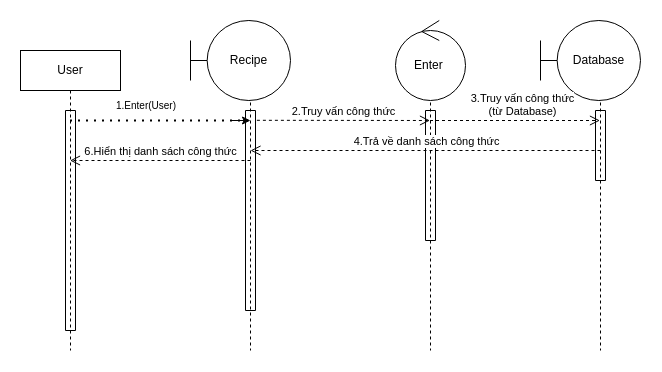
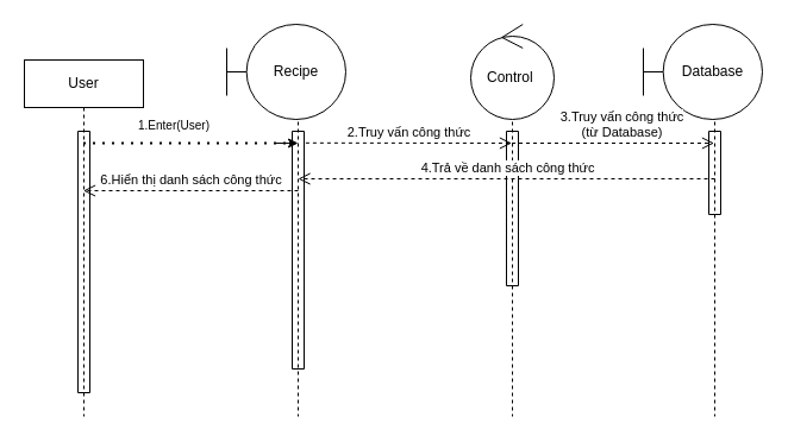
  <mxCell id="0" />
  <mxCell id="1" parent="0" />
  <mxCell id="2" value="User" style="shape=umlLifeline;perimeter=lifelinePerimeter;whiteSpace=wrap;html=1;container=0;dropTarget=0;collapsible=0;recursiveResize=0;outlineConnect=0;portConstraint=eastwest;newEdgeStyle={&quot;edgeStyle&quot;:&quot;elbowEdgeStyle&quot;,&quot;elbow&quot;:&quot;vertical&quot;,&quot;curved&quot;:0,&quot;rounded&quot;:0};" parent="1" vertex="1"><mxGeometry x="20" y="50" width="100" height="300" as="geometry" /></mxCell>
  <mxCell id="3" value="" style="endArrow=none;dashed=1;html=1;dashPattern=1 3;strokeWidth=2;rounded=0;" edge="1" parent="1" source="2"><mxGeometry width="50" height="50" relative="1" as="geometry"><mxPoint x="110" y="190" as="sourcePoint" /><mxPoint x="249.5" y="120" as="targetPoint" /><Array as="points"><mxPoint x="160" y="120" /></Array></mxGeometry></mxCell>
  <mxCell id="4" value="" style="endArrow=classic;html=1;rounded=0;" edge="1" parent="1"><mxGeometry width="50" height="50" relative="1" as="geometry"><mxPoint x="230" y="120" as="sourcePoint" /><mxPoint x="250" y="120" as="targetPoint" /></mxGeometry></mxCell>
  <mxCell id="5" value="&lt;font style=&quot;font-size: 10px;&quot;&gt;1.Enter(User)&lt;/font&gt;" style="text;strokeColor=none;fillColor=none;align=left;verticalAlign=middle;spacingLeft=4;spacingRight=4;overflow=hidden;points=[[0,0.5],[1,0.5]];portConstraint=eastwest;rotatable=0;whiteSpace=wrap;html=1;" vertex="1" parent="1"><mxGeometry x="110" y="90" width="100" height="30" as="geometry" /></mxCell>
  <mxCell id="6" value="" style="swimlane;startSize=0;" vertex="1" parent="1"><mxGeometry x="245" y="110" width="10" height="200" as="geometry" /></mxCell>
  <mxCell id="7" value="" style="shape=umlLifeline;perimeter=lifelinePerimeter;whiteSpace=wrap;html=1;container=1;dropTarget=0;collapsible=0;recursiveResize=0;outlineConnect=0;portConstraint=eastwest;newEdgeStyle={&quot;edgeStyle&quot;:&quot;elbowEdgeStyle&quot;,&quot;elbow&quot;:&quot;vertical&quot;,&quot;curved&quot;:0,&quot;rounded&quot;:0};participant=umlControl;" vertex="1" parent="1"><mxGeometry x="410" y="50" width="40" height="300" as="geometry" /></mxCell>
- <mxCell id="8" value="Enter&amp;nbsp;" style="ellipse;shape=umlControl;whiteSpace=wrap;html=1;" vertex="1" parent="1"><mxGeometry x="395" y="20" width="70" height="80" as="geometry" /></mxCell>
+ <mxCell id="8" value="Control&amp;nbsp;" style="ellipse;shape=umlControl;whiteSpace=wrap;html=1;" vertex="1" parent="1"><mxGeometry x="395" y="20" width="70" height="80" as="geometry" /></mxCell>
  <mxCell id="9" value="2.Truy vấn công thức" style="html=1;verticalAlign=bottom;endArrow=open;dashed=1;endSize=8;edgeStyle=elbowEdgeStyle;elbow=vertical;curved=0;rounded=0;exitX=1.14;exitY=0.049;exitDx=0;exitDy=0;exitPerimeter=0;" edge="1" parent="1" source="6" target="7"><mxGeometry x="0.004" relative="1" as="geometry"><mxPoint x="380" y="130" as="sourcePoint" /><mxPoint x="310" y="130" as="targetPoint" /><mxPoint as="offset" /></mxGeometry></mxCell>
  <mxCell id="10" value="" style="shape=umlLifeline;perimeter=lifelinePerimeter;whiteSpace=wrap;html=1;container=1;dropTarget=0;collapsible=0;recursiveResize=0;outlineConnect=0;portConstraint=eastwest;newEdgeStyle={&quot;edgeStyle&quot;:&quot;elbowEdgeStyle&quot;,&quot;elbow&quot;:&quot;vertical&quot;,&quot;curved&quot;:0,&quot;rounded&quot;:0};participant=umlEntity;" vertex="1" parent="1"><mxGeometry x="580" y="50" width="40" height="300" as="geometry" /></mxCell>
  <mxCell id="11" value="Database" style="shape=umlBoundary;whiteSpace=wrap;html=1;" vertex="1" parent="1"><mxGeometry x="540" y="20" width="100" height="80" as="geometry" /></mxCell>
  <mxCell id="12" value="" style="shape=umlLifeline;perimeter=lifelinePerimeter;whiteSpace=wrap;html=1;container=1;dropTarget=0;collapsible=0;recursiveResize=0;outlineConnect=0;portConstraint=eastwest;newEdgeStyle={&quot;edgeStyle&quot;:&quot;elbowEdgeStyle&quot;,&quot;elbow&quot;:&quot;vertical&quot;,&quot;curved&quot;:0,&quot;rounded&quot;:0};participant=umlBoundary;" vertex="1" parent="1"><mxGeometry x="225" y="50" width="50" height="300" as="geometry" /></mxCell>
  <mxCell id="13" value="Recipe" style="shape=umlBoundary;whiteSpace=wrap;html=1;" vertex="1" parent="1"><mxGeometry x="190" y="20" width="100" height="80" as="geometry" /></mxCell>
  <mxCell id="14" value="3.Truy vấn công thức&lt;br&gt;(từ Database)" style="html=1;verticalAlign=bottom;endArrow=open;dashed=1;endSize=8;edgeStyle=elbowEdgeStyle;elbow=vertical;curved=0;rounded=0;" edge="1" parent="1" source="7" target="10"><mxGeometry x="0.065" relative="1" as="geometry"><mxPoint x="560" y="120" as="sourcePoint" /><mxPoint x="480" y="120" as="targetPoint" /><Array as="points"><mxPoint x="520" y="120" /></Array><mxPoint x="1" as="offset" /></mxGeometry></mxCell>
  <mxCell id="15" value="" style="swimlane;startSize=0;" vertex="1" parent="1"><mxGeometry x="425" y="110" width="10" height="130" as="geometry" /></mxCell>
  <mxCell id="16" value="" style="swimlane;startSize=0;" vertex="1" parent="1"><mxGeometry x="595" y="110" width="10" height="70" as="geometry" /></mxCell>
  <mxCell id="17" value="4.Trả về danh sách công thức" style="html=1;verticalAlign=bottom;endArrow=open;dashed=1;endSize=8;edgeStyle=elbowEdgeStyle;elbow=vertical;curved=0;rounded=0;entryX=0.5;entryY=0.333;entryDx=0;entryDy=0;entryPerimeter=0;" edge="1" parent="1" target="12"><mxGeometry relative="1" as="geometry"><mxPoint x="600" y="150" as="sourcePoint" /><mxPoint x="520" y="150" as="targetPoint" /><mxPoint x="1" as="offset" /></mxGeometry></mxCell>
  <mxCell id="18" value="" style="swimlane;startSize=0;" vertex="1" parent="1"><mxGeometry x="65" y="110" width="10" height="220" as="geometry" /></mxCell>
  <mxCell id="19" value="6.Hiển thị danh sách công thức" style="html=1;verticalAlign=bottom;endArrow=open;dashed=1;endSize=8;edgeStyle=elbowEdgeStyle;elbow=vertical;curved=0;rounded=0;" edge="1" parent="1" target="2"><mxGeometry relative="1" as="geometry"><mxPoint x="250" y="160" as="sourcePoint" /><mxPoint x="170" y="160" as="targetPoint" /></mxGeometry></mxCell>
